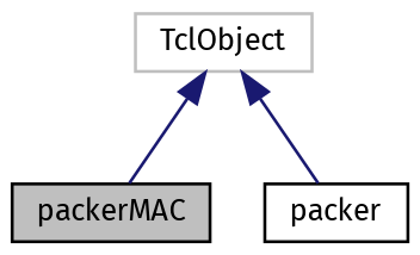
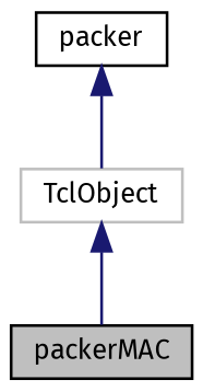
  digraph {
    fontname="Fira Sans"
    node [color=black fillcolor=white fontname="Fira Sans" fontsize=10 shape=record style=filled]
    edge [color=midnightblue dir=back fontname="Fira Sans" fontsize=10 labelfontname=Helvetica labelfontsize=10 style=solid]
    n1 [fillcolor=grey75 fontcolor=black height=0.2 label=packerMAC width=0.4]
    n2 [height=0.2 label=packer width=0.4]
    n3 [color=grey75 height=0.2 label=TclObject width=0.4]
    n3 -> n1
-   n3 -> n2
+   n2 -> n3
  }
